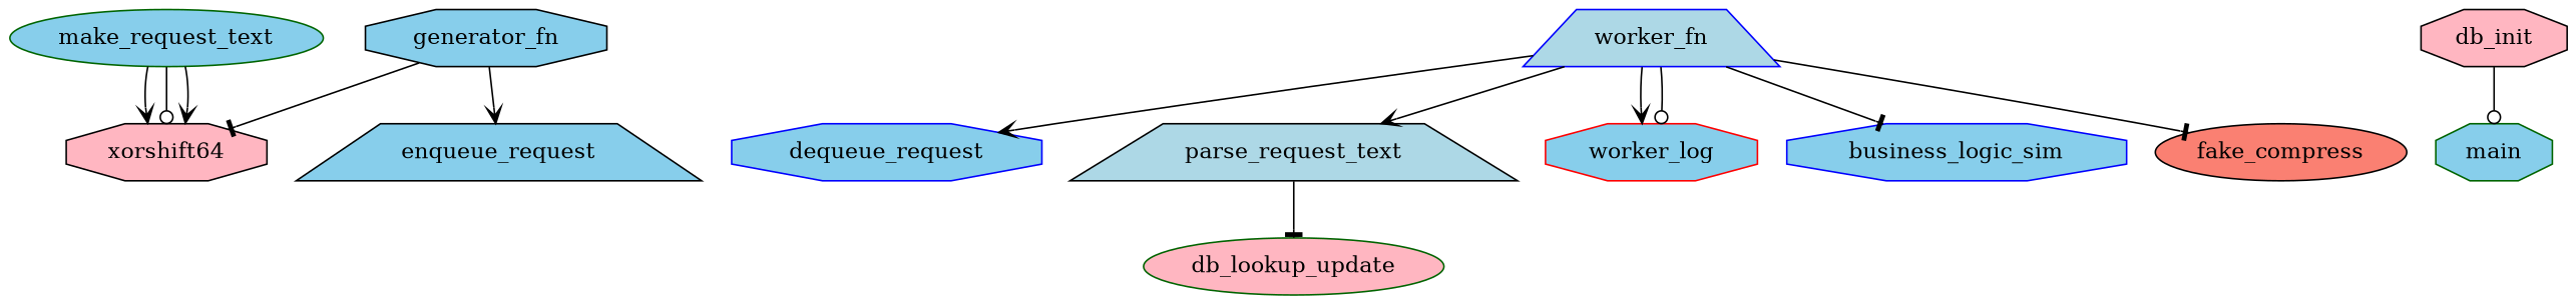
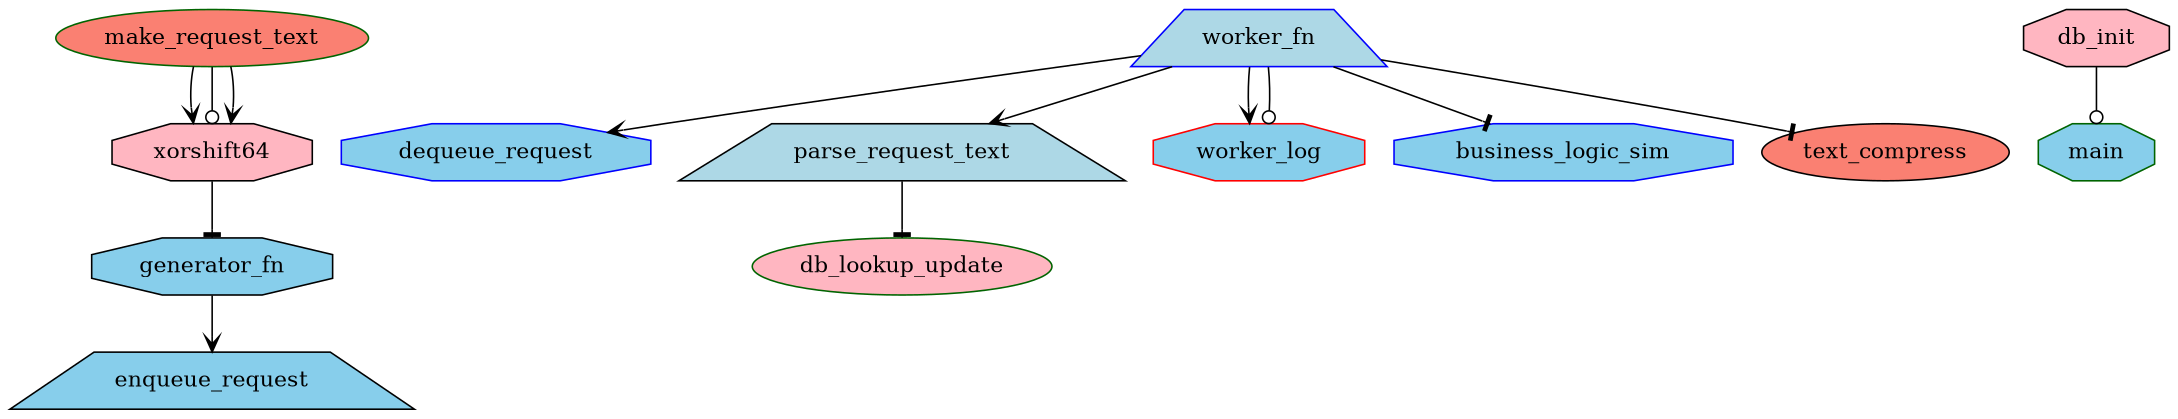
  digraph {
    node [color=black fillcolor=skyblue shape=octagon style=filled]
    edge [arrowhead=vee]
-   make_request_text [color=darkgreen shape=ellipse]
+   make_request_text [color=darkgreen fillcolor=salmon shape=ellipse]
    xorshift64 [fillcolor=lightpink]
    worker_fn [color=blue fillcolor=lightblue shape=trapezium]
    dequeue_request [color=blue]
    parse_request_text [fillcolor=lightblue shape=trapezium]
    n6 [color=red label=worker_log]
    business_logic_sim [color=blue]
-   fake_compress [fillcolor=salmon shape=ellipse]
+   fake_compress [fillcolor=salmon shape=ellipse label=text_compress]
    db_lookup_update [color=darkgreen fillcolor=lightpink shape=ellipse]
    generator_fn
    enqueue_request [shape=trapezium]
    main [color=darkgreen]
    db_init [fillcolor=lightpink]
    make_request_text -> xorshift64
    make_request_text -> xorshift64 [arrowhead=odot]
    make_request_text -> xorshift64
    worker_fn -> dequeue_request
    worker_fn -> parse_request_text
    worker_fn -> n6
    worker_fn -> n6 [arrowhead=odot]
    worker_fn -> business_logic_sim [arrowhead=tee]
    worker_fn -> fake_compress [arrowhead=tee]
    parse_request_text -> db_lookup_update [arrowhead=tee]
-   generator_fn -> xorshift64 [arrowhead=tee]
+   xorshift64 -> generator_fn [arrowhead=tee]
    generator_fn -> enqueue_request
    db_init -> main [arrowhead=odot]
  }
